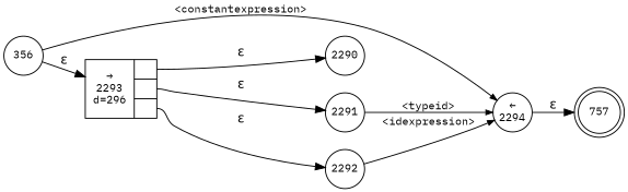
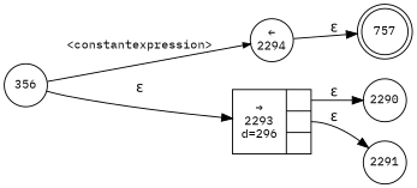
  digraph {
    fontname="IBM Plex Mono"
    rankdir=LR
    node [fixedsize=true fontname="IBM Plex Mono" fontsize=11 shape=circle peripheries=1]
    edge [fontname="IBM Plex Mono"]
    n1 [label=757 shape=doublecircle width=.6 peripheries=""]
    n2 [label=2290 width=.55]
    n3 [label="&larr;\n2294" width=.55]
    n4 [label=2291 width=.55]
    n5 [label=356 width=.55]
    n6 [fixedsize=false label="{&rarr;\n2293\nd=296|{<p0>|<p1>|<p2>}}" shape=record]
-   n7 [label=2292 width=.55]
    n3 -> n1 [label="&epsilon;"]
-   n4 -> n3 [arrowhead=normal arrowsize=.7 fontsize=11 label="<typeid>"]
    n5 -> n3 [arrowhead=normal arrowsize=.7 fontsize=11 label="<constantexpression>"]
    n5 -> n6 [label="&epsilon;"]
    n6 -> n2 [label="&epsilon;" tailport=p0]
    n6 -> n4 [label="&epsilon;" tailport=p1]
-   n6 -> n7 [label="&epsilon;" tailport=p2]
-   n7 -> n3 [arrowhead=normal arrowsize=.7 fontsize=11 label="<idexpression>"]
  }
